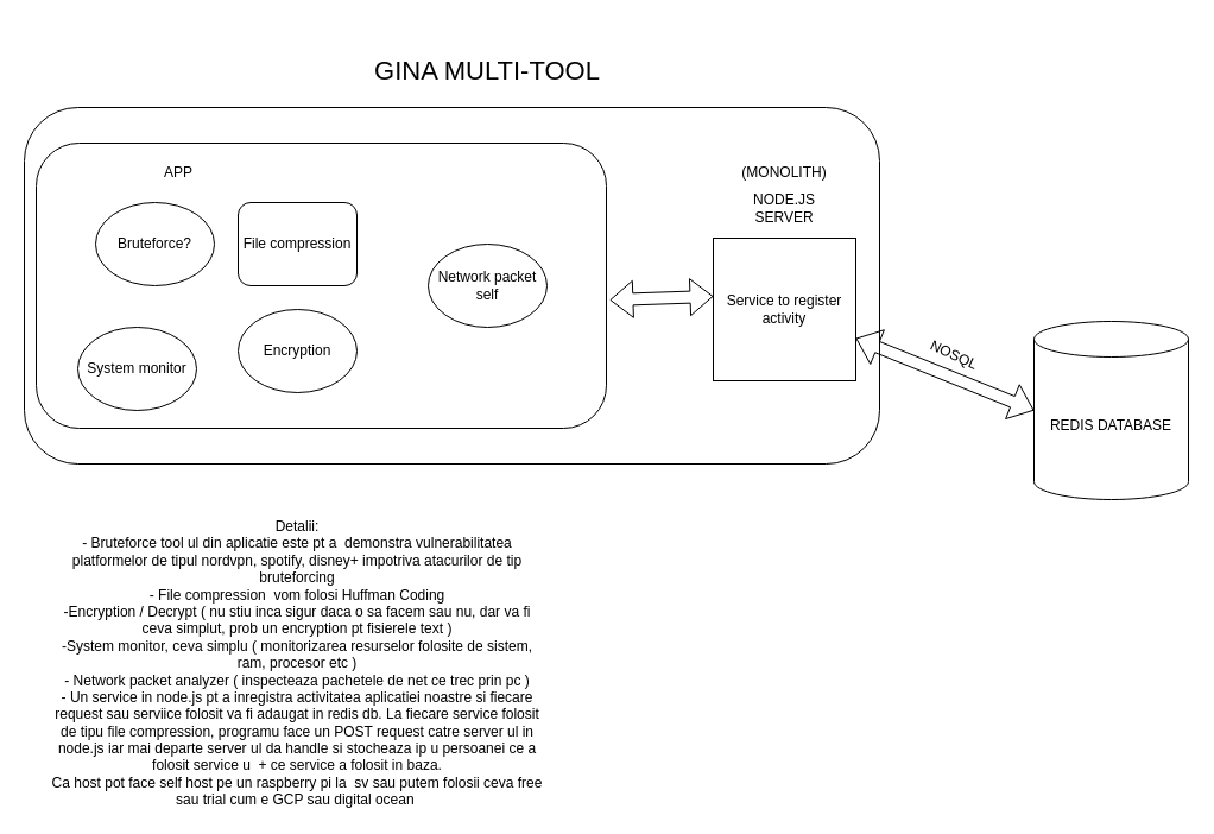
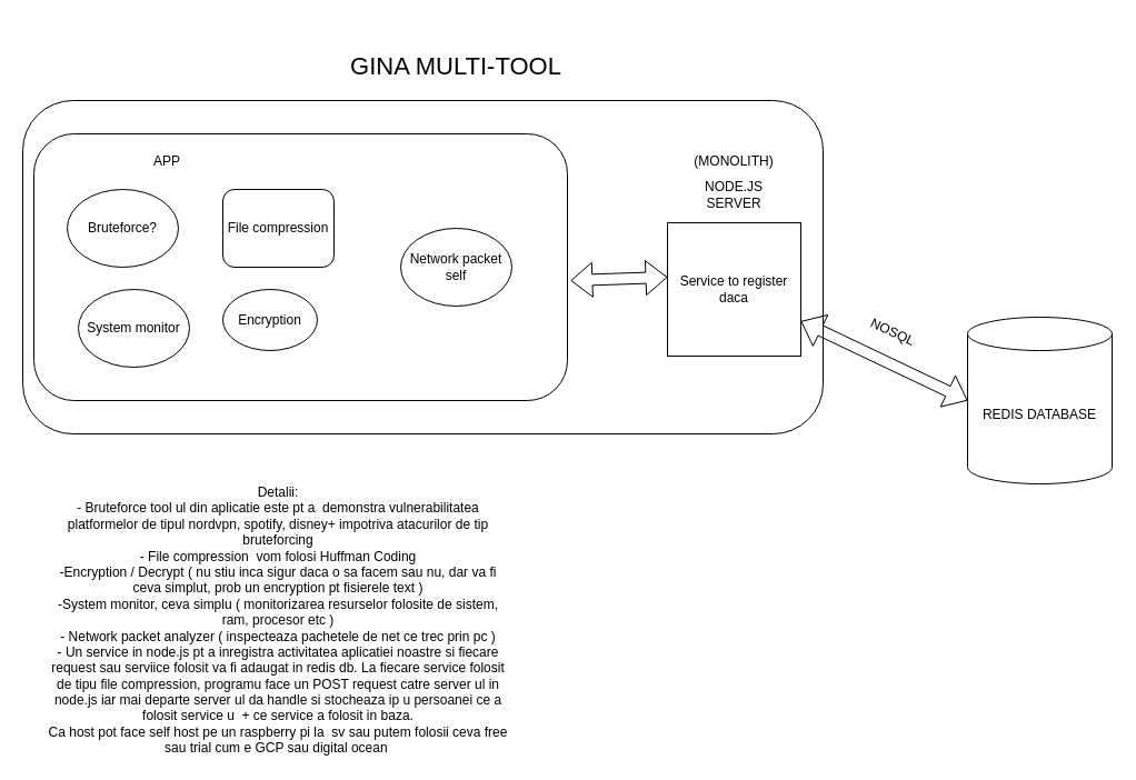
  <mxCell id="0" />
  <mxCell id="1" parent="0" />
  <mxCell id="2" value="" style="rounded=1;whiteSpace=wrap;html=1;" vertex="1" parent="1"><mxGeometry x="20" y="90" width="720" height="300" as="geometry" /></mxCell>
  <mxCell id="3" value="&lt;font style=&quot;font-size: 22px;&quot;&gt;GINA MULTI-TOOL&lt;/font&gt;" style="text;html=1;align=center;verticalAlign=middle;whiteSpace=wrap;rounded=0;" vertex="1" parent="1"><mxGeometry x="270" y="20" width="280" height="80" as="geometry" /></mxCell>
  <mxCell id="4" value="" style="rounded=1;whiteSpace=wrap;html=1;" vertex="1" parent="1"><mxGeometry x="30" y="120" width="480" height="240" as="geometry" /></mxCell>
  <mxCell id="5" value="APP" style="text;html=1;align=center;verticalAlign=middle;whiteSpace=wrap;rounded=0;" vertex="1" parent="1"><mxGeometry x="120" y="130" width="60" height="30" as="geometry" /></mxCell>
- <mxCell id="6" value="Bruteforce?" style="ellipse;whiteSpace=wrap;html=1;" vertex="1" parent="1"><mxGeometry x="80" y="170" width="100" height="70" as="geometry" /></mxCell>
+ <mxCell id="6" value="Bruteforce?" style="ellipse;whiteSpace=wrap;html=1;" vertex="1" parent="1"><mxGeometry x="60" y="170" width="100" height="70" as="geometry" /></mxCell>
  <mxCell id="7" value="File compression" style="whiteSpace=wrap;html=1;rounded=1;" vertex="1" parent="1"><mxGeometry x="200" y="170" width="100" height="70" as="geometry" /></mxCell>
- <mxCell id="8" value="System monitor" style="ellipse;whiteSpace=wrap;html=1;" vertex="1" parent="1"><mxGeometry x="65" y="275" width="100" height="70" as="geometry" /></mxCell>
- <mxCell id="9" value="Encryption" style="ellipse;whiteSpace=wrap;html=1;" vertex="1" parent="1"><mxGeometry x="200" y="260" width="100" height="70" as="geometry" /></mxCell>
+ <mxCell id="8" value="System monitor" style="ellipse;whiteSpace=wrap;html=1;" vertex="1" parent="1"><mxGeometry x="70" y="260" width="100" height="70" as="geometry" /></mxCell>
+ <mxCell id="9" value="Encryption" style="ellipse;whiteSpace=wrap;html=1;" vertex="1" parent="1"><mxGeometry x="200" y="260" width="85" height="55" as="geometry" /></mxCell>
  <mxCell id="10" value="Network packet self" style="ellipse;whiteSpace=wrap;html=1;" vertex="1" parent="1"><mxGeometry x="360" y="205" width="100" height="70" as="geometry" /></mxCell>
- <mxCell id="11" value="Service to register activity" style="whiteSpace=wrap;html=1;aspect=fixed;" vertex="1" parent="1"><mxGeometry x="600" y="200" width="120" height="120" as="geometry" /></mxCell>
+ <mxCell id="11" value="Service to register daca" style="whiteSpace=wrap;html=1;aspect=fixed;" vertex="1" parent="1"><mxGeometry x="600" y="200" width="120" height="120" as="geometry" /></mxCell>
  <mxCell id="12" value="" style="shape=flexArrow;endArrow=classic;startArrow=classic;html=1;rounded=0;entryX=0;entryY=0.408;entryDx=0;entryDy=0;entryPerimeter=0;exitX=1.006;exitY=0.55;exitDx=0;exitDy=0;exitPerimeter=0;" edge="1" parent="1" source="4" target="11"><mxGeometry width="100" height="100" relative="1" as="geometry"><mxPoint x="510" y="245" as="sourcePoint" /><mxPoint x="570" y="240" as="targetPoint" /></mxGeometry></mxCell>
  <mxCell id="13" value="NODE.JS SERVER" style="text;html=1;align=center;verticalAlign=middle;whiteSpace=wrap;rounded=0;" vertex="1" parent="1"><mxGeometry x="620" y="145" width="80" height="60" as="geometry" /></mxCell>
- <mxCell id="14" value="REDIS DATABASE" style="shape=cylinder3;whiteSpace=wrap;html=1;boundedLbl=1;backgroundOutline=1;size=15;" vertex="1" parent="1"><mxGeometry x="870" y="270" width="130" height="150" as="geometry" /></mxCell>
+ <mxCell id="14" value="REDIS DATABASE" style="shape=cylinder3;whiteSpace=wrap;html=1;boundedLbl=1;backgroundOutline=1;size=15;" vertex="1" parent="1"><mxGeometry x="870" y="285" width="130" height="150" as="geometry" /></mxCell>
  <mxCell id="15" value="" style="shape=flexArrow;endArrow=classic;startArrow=classic;html=1;rounded=0;entryX=0;entryY=0.5;entryDx=0;entryDy=0;entryPerimeter=0;" edge="1" parent="1" source="11" target="14"><mxGeometry width="100" height="100" relative="1" as="geometry"><mxPoint x="720" y="275" as="sourcePoint" /><mxPoint x="820" y="175" as="targetPoint" /></mxGeometry></mxCell>
  <mxCell id="16" value="NOSQL&lt;div&gt;&lt;br&gt;&lt;/div&gt;" style="text;html=1;align=center;verticalAlign=middle;whiteSpace=wrap;rounded=0;rotation=25;" vertex="1" parent="1"><mxGeometry x="770" y="290" width="60" height="30" as="geometry" /></mxCell>
  <mxCell id="17" value="(MONOLITH)" style="text;html=1;align=center;verticalAlign=middle;whiteSpace=wrap;rounded=0;" vertex="1" parent="1"><mxGeometry x="610" y="130" width="100" height="30" as="geometry" /></mxCell>
  <mxCell id="18" value="Detalii:&lt;div&gt;- Bruteforce tool ul din aplicatie este pt a&amp;nbsp; demonstra vulnerabilitatea platformelor de tipul nordvpn, spotify, disney+ impotriva atacurilor de tip bruteforcing&lt;/div&gt;&lt;div&gt;- File compression&amp;nbsp; vom folosi Huffman Coding&lt;/div&gt;&lt;div&gt;-Encryption / Decrypt ( nu stiu inca sigur daca o sa facem sau nu, dar va fi ceva simplut, prob un encryption pt fisierele text )&lt;/div&gt;&lt;div&gt;-System monitor, ceva simplu ( monitorizarea resurselor folosite de sistem, ram, procesor etc )&lt;/div&gt;&lt;div&gt;- Network packet analyzer ( inspecteaza pachetele de net ce trec prin pc )&lt;/div&gt;&lt;div&gt;- Un service in node.js pt a inregistra activitatea aplicatiei noastre si fiecare request sau serviice folosit va fi adaugat in redis db. La fiecare service folosit de tipu file compression, programu face un POST request catre server ul in node.js iar mai departe server ul da handle si stocheaza ip u persoanei ce a folosit service u&amp;nbsp; + ce service a folosit in baza.&lt;/div&gt;&lt;div&gt;Ca host pot face self host pe un raspberry pi la&amp;nbsp; sv sau putem folosii ceva free sau trial cum e GCP sau digital ocean&amp;nbsp;&lt;/div&gt;&lt;div&gt;&lt;br&gt;&lt;/div&gt;" style="text;html=1;align=center;verticalAlign=middle;whiteSpace=wrap;rounded=0;" vertex="1" parent="1"><mxGeometry x="40" y="450" width="420" height="230" as="geometry" /></mxCell>
